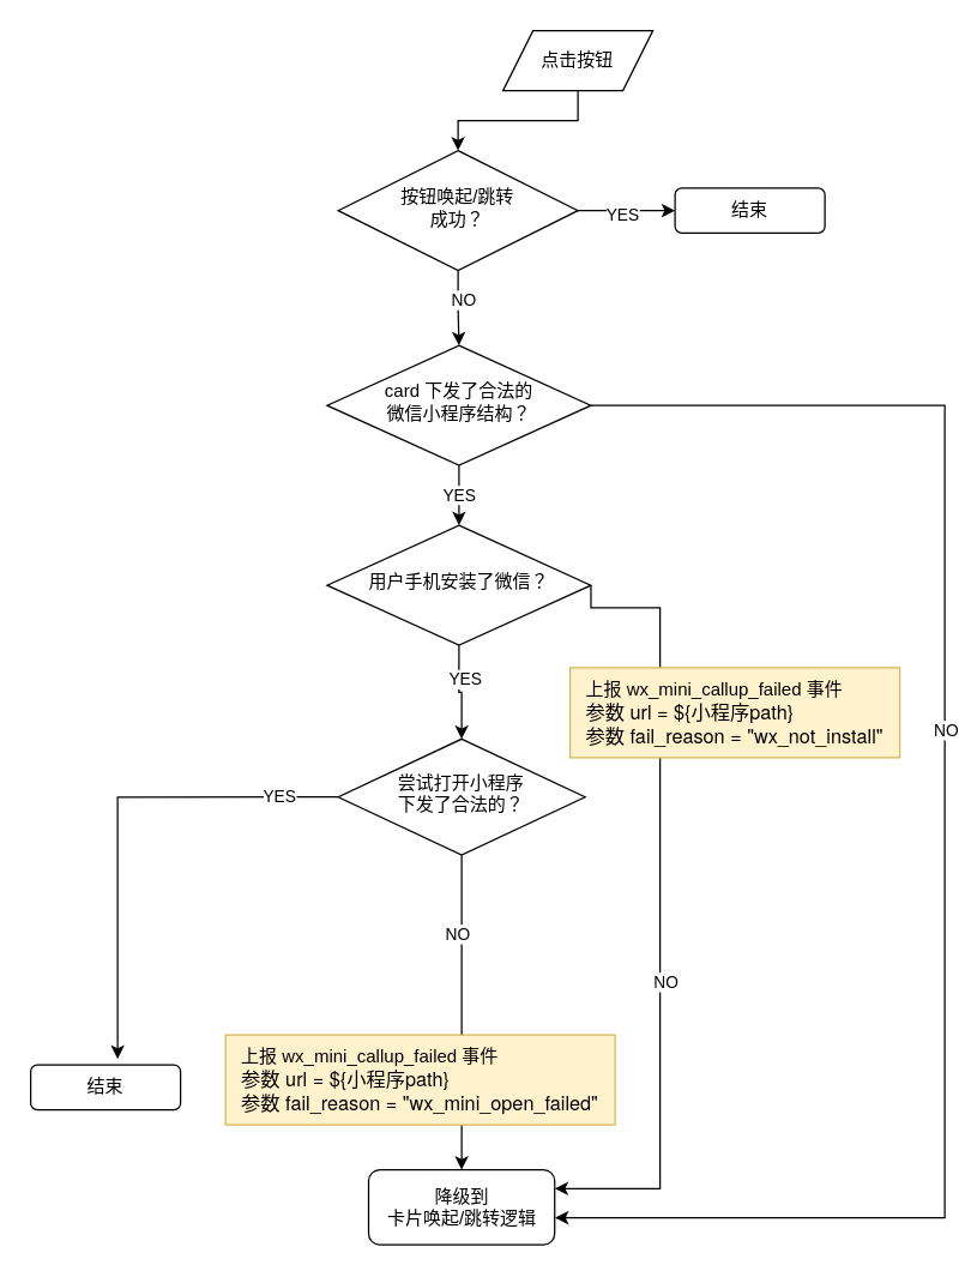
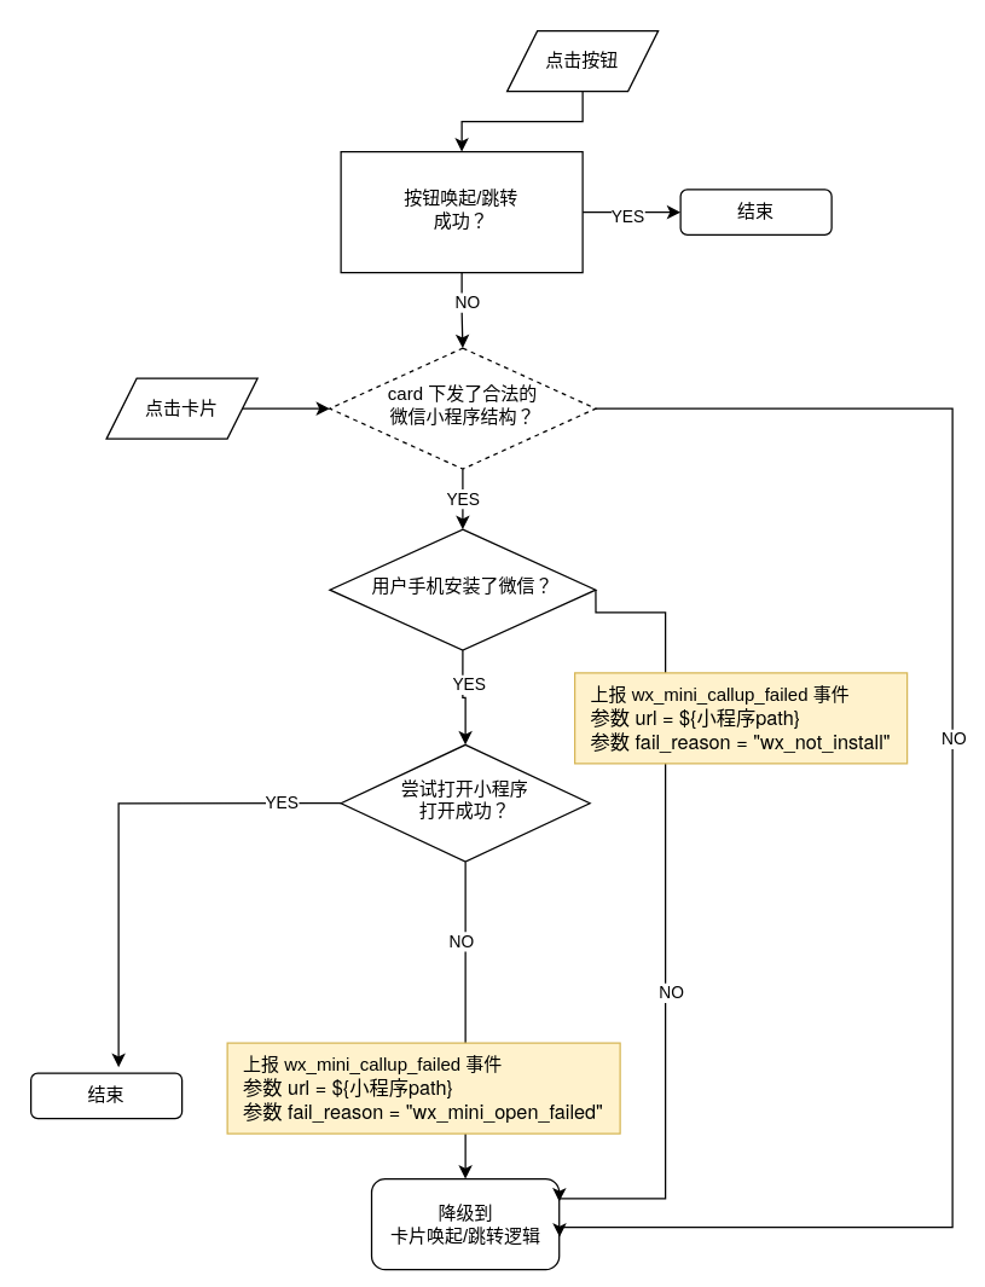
  <mxCell id="0" />
  <mxCell id="1" parent="0" />
  <mxCell id="2" style="edgeStyle=orthogonalEdgeStyle;rounded=0;orthogonalLoop=1;jettySize=auto;html=1;exitX=1;exitY=0.5;exitDx=0;exitDy=0;entryX=0;entryY=0.5;entryDx=0;entryDy=0;" edge="1" parent="1" source="6" target="18"><mxGeometry relative="1" as="geometry"><mxPoint x="445.2" y="140" as="targetPoint" /></mxGeometry></mxCell>
  <mxCell id="3" value="YES" style="edgeLabel;html=1;align=center;verticalAlign=middle;resizable=0;points=[];" vertex="1" connectable="0" parent="2"><mxGeometry x="-0.1" y="-2" relative="1" as="geometry"><mxPoint as="offset" /></mxGeometry></mxCell>
  <mxCell id="4" style="edgeStyle=orthogonalEdgeStyle;rounded=0;orthogonalLoop=1;jettySize=auto;html=1;exitX=0.5;exitY=1;exitDx=0;exitDy=0;entryX=0.5;entryY=0;entryDx=0;entryDy=0;" edge="1" parent="1" source="6" target="22"><mxGeometry relative="1" as="geometry" /></mxCell>
  <mxCell id="5" value="NO" style="edgeLabel;html=1;align=center;verticalAlign=middle;resizable=0;points=[];" vertex="1" connectable="0" parent="4"><mxGeometry x="-0.249" y="3" relative="1" as="geometry"><mxPoint as="offset" /></mxGeometry></mxCell>
- <mxCell id="6" value="按钮唤起/跳转&lt;br&gt;成功？" style="rhombus;whiteSpace=wrap;html=1;shadow=0;fontFamily=Helvetica;fontSize=12;align=center;strokeWidth=1;spacing=6;spacingTop=-4;" parent="1" vertex="1"><mxGeometry x="225.2" y="100" width="160" height="80" as="geometry" /></mxCell>
+ <mxCell id="6" value="按钮唤起/跳转&lt;br&gt;成功？" style="whiteSpace=wrap;html=1;shadow=0;fontFamily=Helvetica;fontSize=12;align=center;strokeWidth=1;spacing=6;spacingTop=-4;rounded=0;" parent="1" vertex="1"><mxGeometry x="225.2" y="100" width="160" height="80" as="geometry" /></mxCell>
  <mxCell id="7" style="edgeStyle=orthogonalEdgeStyle;rounded=0;orthogonalLoop=1;jettySize=auto;html=1;exitX=0.5;exitY=1;exitDx=0;exitDy=0;entryX=0.5;entryY=0;entryDx=0;entryDy=0;" edge="1" parent="1" source="11" target="15"><mxGeometry relative="1" as="geometry" /></mxCell>
  <mxCell id="8" value="NO" style="edgeLabel;html=1;align=center;verticalAlign=middle;resizable=0;points=[];" vertex="1" connectable="0" parent="7"><mxGeometry x="-0.495" y="-3" relative="1" as="geometry"><mxPoint as="offset" /></mxGeometry></mxCell>
  <mxCell id="9" style="edgeStyle=orthogonalEdgeStyle;rounded=0;orthogonalLoop=1;jettySize=auto;html=1;exitX=0;exitY=0.5;exitDx=0;exitDy=0;entryX=0.58;entryY=-0.133;entryDx=0;entryDy=0;entryPerimeter=0;" edge="1" parent="1" source="11" target="14"><mxGeometry relative="1" as="geometry" /></mxCell>
  <mxCell id="10" value="YES" style="edgeLabel;html=1;align=center;verticalAlign=middle;resizable=0;points=[];" vertex="1" connectable="0" parent="9"><mxGeometry x="-0.75" y="-1" relative="1" as="geometry"><mxPoint as="offset" /></mxGeometry></mxCell>
- <mxCell id="11" value="尝试打开小程序&lt;br&gt;下发了合法的？" style="rhombus;whiteSpace=wrap;html=1;shadow=0;fontFamily=Helvetica;fontSize=12;align=center;strokeWidth=1;spacing=6;spacingTop=-4;" vertex="1" parent="1"><mxGeometry x="225.2" y="492.55" width="164.8" height="77.45" as="geometry" /></mxCell>
+ <mxCell id="11" value="尝试打开小程序&lt;br&gt;打开成功？" style="rhombus;whiteSpace=wrap;html=1;shadow=0;fontFamily=Helvetica;fontSize=12;align=center;strokeWidth=1;spacing=6;spacingTop=-4;" vertex="1" parent="1"><mxGeometry x="225.2" y="492.55" width="164.8" height="77.45" as="geometry" /></mxCell>
  <mxCell id="12" style="edgeStyle=orthogonalEdgeStyle;rounded=0;orthogonalLoop=1;jettySize=auto;html=1;exitX=0.5;exitY=1;exitDx=0;exitDy=0;entryX=0.5;entryY=0;entryDx=0;entryDy=0;" edge="1" parent="1" source="13" target="6"><mxGeometry relative="1" as="geometry" /></mxCell>
  <mxCell id="13" value="点击按钮" style="shape=parallelogram;perimeter=parallelogramPerimeter;whiteSpace=wrap;html=1;fixedSize=1;" vertex="1" parent="1"><mxGeometry x="335.2" y="20" width="100" height="40" as="geometry" /></mxCell>
  <mxCell id="14" value="结束" style="rounded=1;whiteSpace=wrap;html=1;fontSize=12;glass=0;strokeWidth=1;shadow=0;" vertex="1" parent="1"><mxGeometry x="20" y="710" width="100" height="30" as="geometry" /></mxCell>
- <mxCell id="15" value="降级到&lt;br&gt;卡片唤起/跳转逻辑" style="rounded=1;whiteSpace=wrap;html=1;fontSize=12;glass=0;strokeWidth=1;shadow=0;" vertex="1" parent="1"><mxGeometry x="245.51" y="780" width="124.17" height="50" as="geometry" /></mxCell>
+ <mxCell id="15" value="降级到&lt;br&gt;卡片唤起/跳转逻辑" style="rounded=1;whiteSpace=wrap;html=1;fontSize=12;glass=0;strokeWidth=1;shadow=0;" vertex="1" parent="1"><mxGeometry x="245.51" y="780" width="124.17" height="60" as="geometry" /></mxCell>
+ <mxCell id="16" style="edgeStyle=orthogonalEdgeStyle;rounded=0;orthogonalLoop=1;jettySize=auto;html=1;exitX=0;exitY=0.5;exitDx=0;exitDy=0;" edge="1" parent="1" source="17" target="22"><mxGeometry relative="1" as="geometry"><mxPoint x="203.95" y="465" as="targetPoint" /></mxGeometry></mxCell>
+ <mxCell id="17" value="点击卡片" style="shape=parallelogram;perimeter=parallelogramPerimeter;whiteSpace=wrap;html=1;fixedSize=1;" vertex="1" parent="1"><mxGeometry x="70" y="250" width="100" height="40" as="geometry" /></mxCell>
  <mxCell id="18" value="结束" style="rounded=1;whiteSpace=wrap;html=1;fontSize=12;glass=0;strokeWidth=1;shadow=0;" vertex="1" parent="1"><mxGeometry x="450" y="125" width="100" height="30" as="geometry" /></mxCell>
  <mxCell id="19" value="YES" style="edgeStyle=orthogonalEdgeStyle;rounded=0;orthogonalLoop=1;jettySize=auto;html=1;exitX=0.5;exitY=1;exitDx=0;exitDy=0;entryX=0.5;entryY=0;entryDx=0;entryDy=0;" edge="1" parent="1" source="22" target="27"><mxGeometry relative="1" as="geometry" /></mxCell>
  <mxCell id="20" style="edgeStyle=orthogonalEdgeStyle;rounded=0;orthogonalLoop=1;jettySize=auto;html=1;exitX=1;exitY=0.5;exitDx=0;exitDy=0;entryX=1.002;entryY=0.64;entryDx=0;entryDy=0;entryPerimeter=0;" edge="1" parent="1" source="22" target="15"><mxGeometry relative="1" as="geometry"><Array as="points"><mxPoint x="630" y="270" /><mxPoint x="630" y="812" /></Array></mxGeometry></mxCell>
  <mxCell id="21" value="NO" style="edgeLabel;html=1;align=center;verticalAlign=middle;resizable=0;points=[];" vertex="1" connectable="0" parent="20"><mxGeometry x="-0.128" relative="1" as="geometry"><mxPoint as="offset" /></mxGeometry></mxCell>
- <mxCell id="22" value="&lt;span&gt;card 下发了合法的&lt;br&gt;微信小程序结构？&lt;/span&gt;" style="rhombus;whiteSpace=wrap;html=1;shadow=0;fontFamily=Helvetica;fontSize=12;align=center;strokeWidth=1;spacing=6;spacingTop=-4;" vertex="1" parent="1"><mxGeometry x="217.8" y="230" width="176.05" height="80" as="geometry" /></mxCell>
+ <mxCell id="22" value="&lt;span&gt;card 下发了合法的&lt;br&gt;微信小程序结构？&lt;/span&gt;" style="rhombus;whiteSpace=wrap;html=1;shadow=0;fontFamily=Helvetica;fontSize=12;align=center;strokeWidth=1;spacing=6;spacingTop=-4;dashed=1;" vertex="1" parent="1"><mxGeometry x="217.8" y="230" width="176.05" height="80" as="geometry" /></mxCell>
  <mxCell id="23" style="edgeStyle=orthogonalEdgeStyle;rounded=0;orthogonalLoop=1;jettySize=auto;html=1;exitX=0.5;exitY=1;exitDx=0;exitDy=0;entryX=0.5;entryY=0;entryDx=0;entryDy=0;" edge="1" parent="1" source="27" target="11"><mxGeometry relative="1" as="geometry" /></mxCell>
  <mxCell id="24" value="YES" style="edgeLabel;html=1;align=center;verticalAlign=middle;resizable=0;points=[];" vertex="1" connectable="0" parent="23"><mxGeometry x="-0.327" y="4" relative="1" as="geometry"><mxPoint as="offset" /></mxGeometry></mxCell>
  <mxCell id="25" value="" style="edgeStyle=orthogonalEdgeStyle;rounded=0;orthogonalLoop=1;jettySize=auto;html=1;exitX=1;exitY=0.5;exitDx=0;exitDy=0;entryX=1;entryY=0.25;entryDx=0;entryDy=0;" edge="1" parent="1" source="27" target="15"><mxGeometry relative="1" as="geometry"><Array as="points"><mxPoint x="440" y="405" /><mxPoint x="440" y="793" /></Array></mxGeometry></mxCell>
  <mxCell id="26" value="NO" style="edgeLabel;html=1;align=center;verticalAlign=middle;resizable=0;points=[];" vertex="1" connectable="0" parent="25"><mxGeometry x="0.199" y="3" relative="1" as="geometry"><mxPoint as="offset" /></mxGeometry></mxCell>
  <mxCell id="27" value="用户手机安装了微信？" style="rhombus;whiteSpace=wrap;html=1;shadow=0;fontFamily=Helvetica;fontSize=12;align=center;strokeWidth=1;spacing=6;spacingTop=-4;" vertex="1" parent="1"><mxGeometry x="217.8" y="350" width="176.05" height="80" as="geometry" /></mxCell>
  <mxCell id="28" value="&lt;div style=&quot;text-align: left&quot;&gt;上报 wx_mini_callup_failed 事件&lt;/div&gt;&lt;span style=&quot;font-family: &amp;#34;helvetica neue&amp;#34; , &amp;#34;helvetica neue&amp;#34; , &amp;#34;helvetica&amp;#34; , &amp;#34;arial&amp;#34; , &amp;#34;microsoft yahei&amp;#34; , &amp;#34;lantinghei sc&amp;#34; , &amp;#34;hiragino sans gb&amp;#34; , sans-serif ; font-size: small ; background-color: rgb(255 , 255 , 255)&quot;&gt;&lt;div style=&quot;text-align: left&quot;&gt;参数 url = ${小程序path}&lt;/div&gt;&lt;div style=&quot;text-align: left&quot;&gt;参数 fail_reason = &quot;wx_not_install&quot;&lt;/div&gt;&lt;/span&gt;" style="text;html=1;strokeColor=#d6b656;fillColor=#fff2cc;align=center;verticalAlign=middle;whiteSpace=wrap;rounded=0;" vertex="1" parent="1"><mxGeometry x="380" y="445" width="220" height="60" as="geometry" /></mxCell>
  <mxCell id="29" value="&lt;div style=&quot;text-align: left&quot;&gt;上报 wx_mini_callup_failed 事件&lt;/div&gt;&lt;span style=&quot;font-family: &amp;#34;helvetica neue&amp;#34; , &amp;#34;helvetica neue&amp;#34; , &amp;#34;helvetica&amp;#34; , &amp;#34;arial&amp;#34; , &amp;#34;microsoft yahei&amp;#34; , &amp;#34;lantinghei sc&amp;#34; , &amp;#34;hiragino sans gb&amp;#34; , sans-serif ; font-size: small ; background-color: rgb(255 , 255 , 255)&quot;&gt;&lt;div style=&quot;text-align: left&quot;&gt;参数 url = ${小程序path}&lt;/div&gt;&lt;div style=&quot;text-align: left&quot;&gt;参数 fail_reason = &quot;wx_mini_open_failed&quot;&lt;/div&gt;&lt;/span&gt;" style="text;html=1;strokeColor=#d6b656;fillColor=#fff2cc;align=center;verticalAlign=middle;whiteSpace=wrap;rounded=0;" vertex="1" parent="1"><mxGeometry x="150" y="690" width="260" height="60" as="geometry" /></mxCell>
